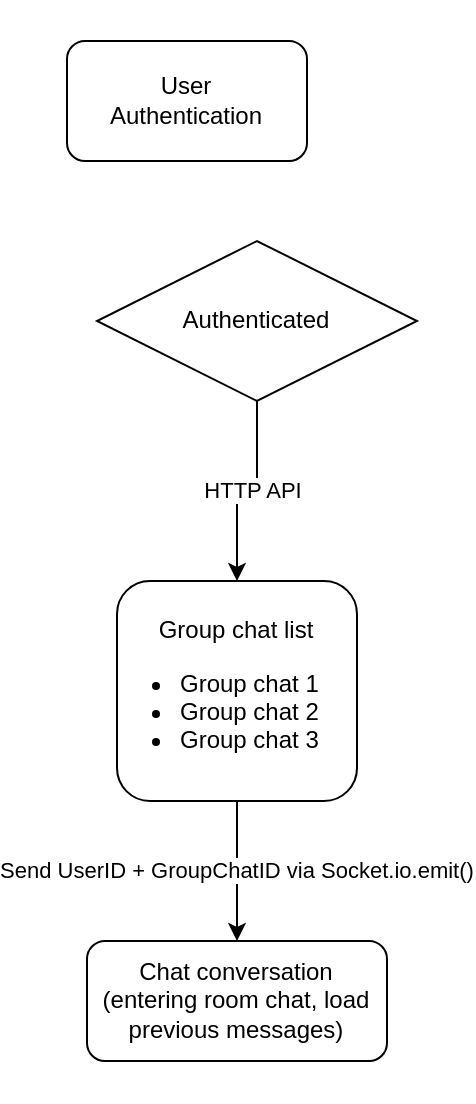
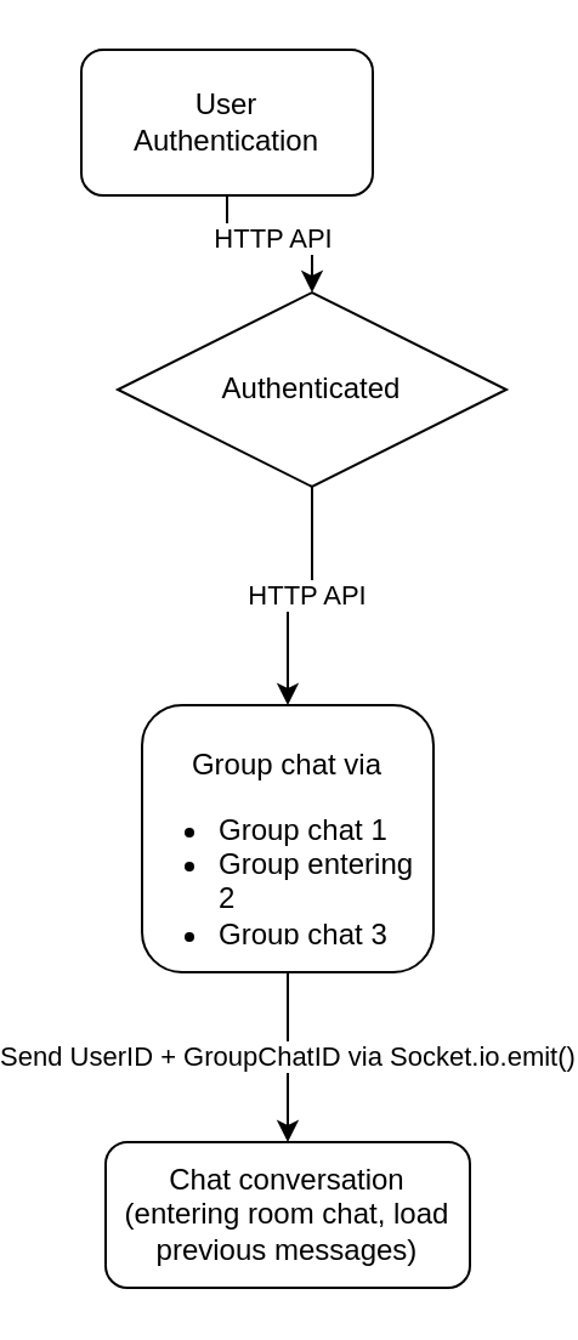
  <mxCell id="0" />
  <mxCell id="1" parent="0" />
+ <mxCell id="2" style="edgeStyle=orthogonalEdgeStyle;rounded=0;orthogonalLoop=1;jettySize=auto;html=1;exitX=0.5;exitY=1;exitDx=0;exitDy=0;entryX=0.5;entryY=1;entryDx=0;entryDy=0;" parent="1" source="4" target="7" edge="1"><mxGeometry relative="1" as="geometry" /></mxCell>
+ <mxCell id="3" value="HTTP API" style="edgeLabel;html=1;align=center;verticalAlign=middle;resizable=0;points=[];" parent="2" vertex="1" connectable="0"><mxGeometry x="0.007" y="3" relative="1" as="geometry"><mxPoint as="offset" /></mxGeometry></mxCell>
  <mxCell id="4" value="User&lt;br&gt;Authentication" style="rounded=1;whiteSpace=wrap;html=1;" parent="1" vertex="1"><mxGeometry x="20" y="20" width="120" height="60" as="geometry" /></mxCell>
  <mxCell id="5" style="edgeStyle=orthogonalEdgeStyle;rounded=0;orthogonalLoop=1;jettySize=auto;html=1;exitX=0.5;exitY=0;exitDx=0;exitDy=0;entryX=0.5;entryY=0;entryDx=0;entryDy=0;" parent="1" source="7" target="9" edge="1"><mxGeometry relative="1" as="geometry" /></mxCell>
  <mxCell id="6" value="HTTP API" style="edgeLabel;html=1;align=center;verticalAlign=middle;resizable=0;points=[];" parent="5" vertex="1" connectable="0"><mxGeometry x="-0.035" y="-1" relative="1" as="geometry"><mxPoint as="offset" /></mxGeometry></mxCell>
  <mxCell id="7" value="Authenticated" style="rhombus;whiteSpace=wrap;html=1;direction=west;" parent="1" vertex="1"><mxGeometry x="35" y="120" width="160" height="80" as="geometry" /></mxCell>
  <mxCell id="8" value="Send UserID + GroupChatID via Socket.io.emit()" style="edgeStyle=orthogonalEdgeStyle;rounded=0;orthogonalLoop=1;jettySize=auto;html=1;exitX=0.5;exitY=1;exitDx=0;exitDy=0;" parent="1" source="9" target="12" edge="1"><mxGeometry relative="1" as="geometry" /></mxCell>
  <mxCell id="9" value="" style="rounded=1;whiteSpace=wrap;html=1;" parent="1" vertex="1"><mxGeometry x="45" y="290" width="120" height="110" as="geometry" /></mxCell>
- <mxCell id="10" value="&lt;ul&gt;&lt;li&gt;Group chat 1&lt;/li&gt;&lt;li&gt;Group chat 2&lt;/li&gt;&lt;li&gt;Group chat 3&lt;/li&gt;&lt;/ul&gt;" style="text;strokeColor=none;fillColor=none;html=1;whiteSpace=wrap;verticalAlign=middle;overflow=hidden;" parent="1" vertex="1"><mxGeometry x="35" y="320" width="130" height="70" as="geometry" /></mxCell>
- <mxCell id="11" value="Group chat list" style="text;html=1;strokeColor=none;fillColor=none;align=center;verticalAlign=middle;whiteSpace=wrap;rounded=0;" parent="1" vertex="1"><mxGeometry x="60" y="300" width="90" height="30" as="geometry" /></mxCell>
+ <mxCell id="10" value="&lt;ul&gt;&lt;li&gt;Group chat 1&lt;/li&gt;&lt;li&gt;Group entering 2&lt;/li&gt;&lt;li&gt;Group chat 3&lt;/li&gt;&lt;/ul&gt;" style="text;strokeColor=none;fillColor=none;html=1;whiteSpace=wrap;verticalAlign=middle;overflow=hidden;" parent="1" vertex="1"><mxGeometry x="35" y="320" width="130" height="70" as="geometry" /></mxCell>
+ <mxCell id="11" value="Group chat via" style="text;html=1;strokeColor=none;fillColor=none;align=center;verticalAlign=middle;whiteSpace=wrap;rounded=0;" parent="1" vertex="1"><mxGeometry x="60" y="300" width="90" height="30" as="geometry" /></mxCell>
  <mxCell id="12" value="Chat conversation&lt;br&gt;(entering room chat, load previous messages)" style="rounded=1;whiteSpace=wrap;html=1;" parent="1" vertex="1"><mxGeometry x="30" y="470" width="150" height="60" as="geometry" /></mxCell>
  <mxCell id="13" style="edgeStyle=orthogonalEdgeStyle;rounded=0;orthogonalLoop=1;jettySize=auto;html=1;exitX=0.5;exitY=1;exitDx=0;exitDy=0;" parent="1" source="12" target="12" edge="1"><mxGeometry relative="1" as="geometry" /></mxCell>
